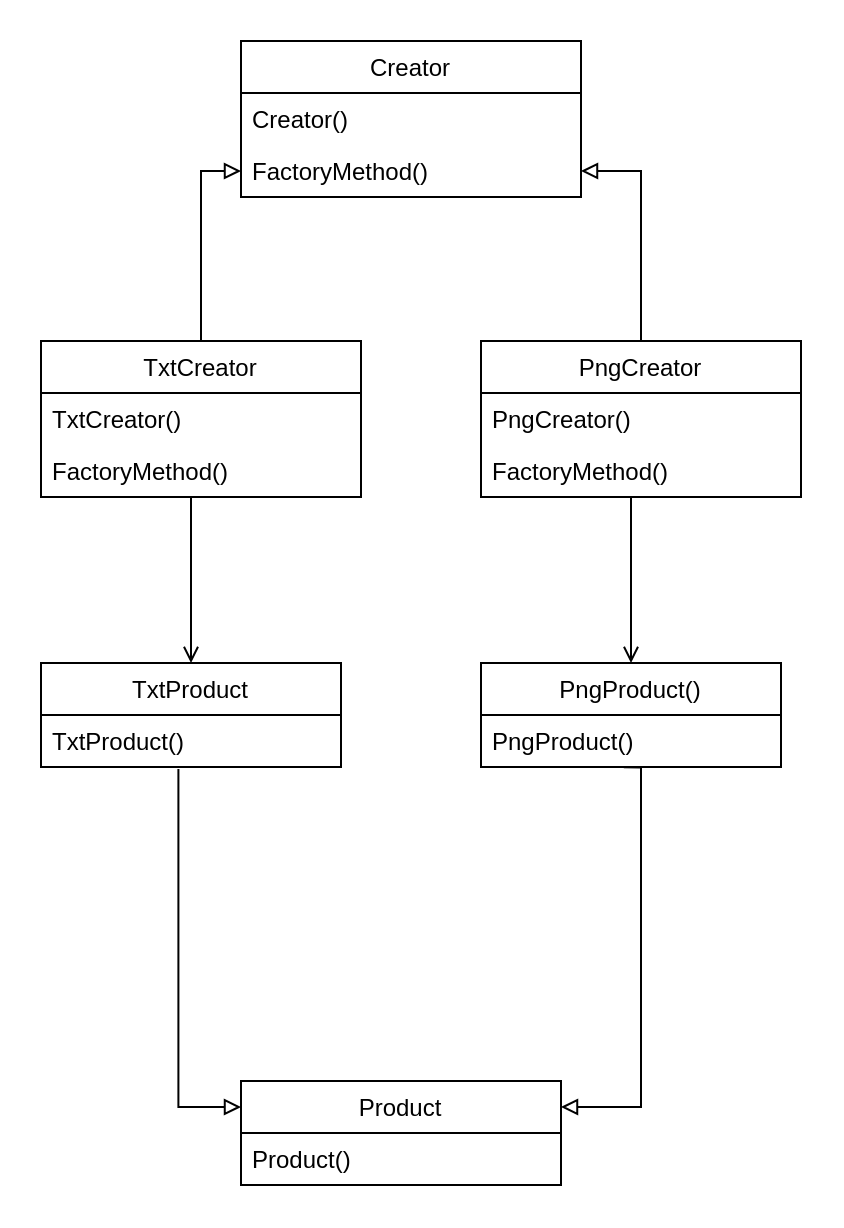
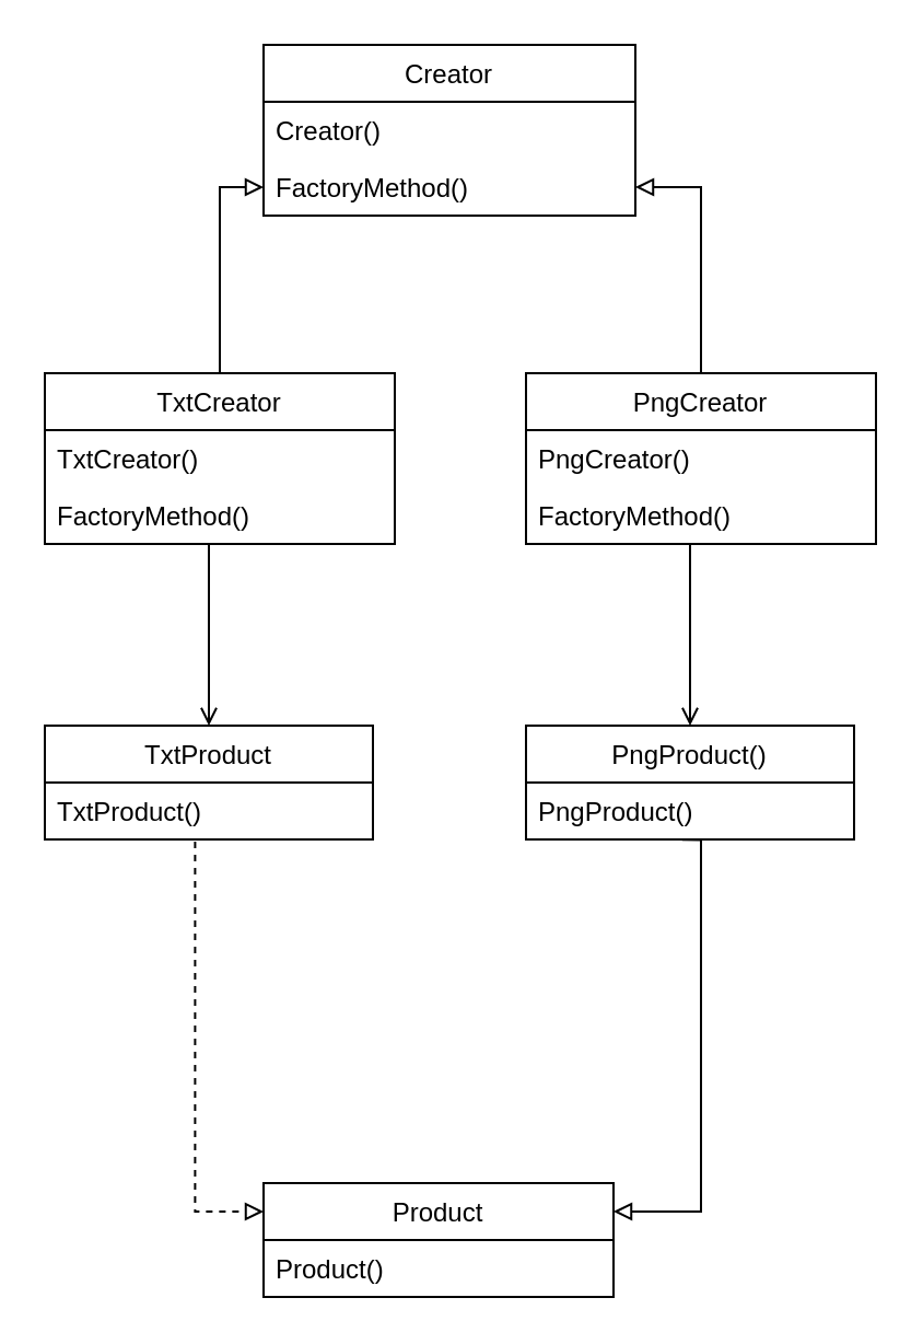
  <mxCell id="0" />
  <mxCell id="1" parent="0" />
  <mxCell id="2" style="edgeStyle=orthogonalEdgeStyle;rounded=0;orthogonalLoop=1;jettySize=auto;html=1;entryX=0;entryY=0.5;entryDx=0;entryDy=0;endArrow=block;endFill=0;" parent="1" source="3" target="20" edge="1"><mxGeometry relative="1" as="geometry"><mxPoint x="130" y="85" as="targetPoint" /></mxGeometry></mxCell>
  <mxCell id="3" value="TxtCreator" style="swimlane;fontStyle=0;childLayout=stackLayout;horizontal=1;startSize=26;fillColor=none;horizontalStack=0;resizeParent=1;resizeParentMax=0;resizeLast=0;collapsible=1;marginBottom=0;" parent="1" vertex="1"><mxGeometry x="20" y="170" width="160" height="78" as="geometry" /></mxCell>
  <mxCell id="4" value="TxtCreator()" style="text;strokeColor=none;fillColor=none;align=left;verticalAlign=top;spacingLeft=4;spacingRight=4;overflow=hidden;rotatable=0;points=[[0,0.5],[1,0.5]];portConstraint=eastwest;" parent="3" vertex="1"><mxGeometry y="26" width="160" height="26" as="geometry" /></mxCell>
  <mxCell id="5" value="FactoryMethod()" style="text;strokeColor=none;fillColor=none;align=left;verticalAlign=top;spacingLeft=4;spacingRight=4;overflow=hidden;rotatable=0;points=[[0,0.5],[1,0.5]];portConstraint=eastwest;" parent="3" vertex="1"><mxGeometry y="52" width="160" height="26" as="geometry" /></mxCell>
  <mxCell id="6" style="edgeStyle=orthogonalEdgeStyle;rounded=0;orthogonalLoop=1;jettySize=auto;html=1;endArrow=block;endFill=0;entryX=1;entryY=0.5;entryDx=0;entryDy=0;" parent="1" source="7" target="20" edge="1"><mxGeometry relative="1" as="geometry"><mxPoint x="270" y="110" as="targetPoint" /></mxGeometry></mxCell>
  <mxCell id="7" value="PngCreator" style="swimlane;fontStyle=0;childLayout=stackLayout;horizontal=1;startSize=26;fillColor=none;horizontalStack=0;resizeParent=1;resizeParentMax=0;resizeLast=0;collapsible=1;marginBottom=0;" parent="1" vertex="1"><mxGeometry x="240" y="170" width="160" height="78" as="geometry" /></mxCell>
  <mxCell id="8" value="PngCreator()" style="text;strokeColor=none;fillColor=none;align=left;verticalAlign=top;spacingLeft=4;spacingRight=4;overflow=hidden;rotatable=0;points=[[0,0.5],[1,0.5]];portConstraint=eastwest;" parent="7" vertex="1"><mxGeometry y="26" width="160" height="26" as="geometry" /></mxCell>
  <mxCell id="9" value="FactoryMethod()" style="text;strokeColor=none;fillColor=none;align=left;verticalAlign=top;spacingLeft=4;spacingRight=4;overflow=hidden;rotatable=0;points=[[0,0.5],[1,0.5]];portConstraint=eastwest;" parent="7" vertex="1"><mxGeometry y="52" width="160" height="26" as="geometry" /></mxCell>
  <mxCell id="10" value="TxtProduct" style="swimlane;fontStyle=0;childLayout=stackLayout;horizontal=1;startSize=26;fillColor=none;horizontalStack=0;resizeParent=1;resizeParentMax=0;resizeLast=0;collapsible=1;marginBottom=0;" parent="1" vertex="1"><mxGeometry x="20" y="331" width="150" height="52" as="geometry" /></mxCell>
  <mxCell id="11" value="TxtProduct()" style="text;strokeColor=none;fillColor=none;align=left;verticalAlign=top;spacingLeft=4;spacingRight=4;overflow=hidden;rotatable=0;points=[[0,0.5],[1,0.5]];portConstraint=eastwest;" parent="10" vertex="1"><mxGeometry y="26" width="150" height="26" as="geometry" /></mxCell>
  <mxCell id="12" value="PngProduct()" style="swimlane;fontStyle=0;childLayout=stackLayout;horizontal=1;startSize=26;fillColor=none;horizontalStack=0;resizeParent=1;resizeParentMax=0;resizeLast=0;collapsible=1;marginBottom=0;" parent="1" vertex="1"><mxGeometry x="240" y="331" width="150" height="52" as="geometry" /></mxCell>
  <mxCell id="13" value="PngProduct()" style="text;strokeColor=none;fillColor=none;align=left;verticalAlign=top;spacingLeft=4;spacingRight=4;overflow=hidden;rotatable=0;points=[[0,0.5],[1,0.5]];portConstraint=eastwest;" parent="12" vertex="1"><mxGeometry y="26" width="150" height="26" as="geometry" /></mxCell>
- <mxCell id="14" style="edgeStyle=orthogonalEdgeStyle;rounded=0;orthogonalLoop=1;jettySize=auto;html=1;endArrow=block;endFill=0;exitX=0.458;exitY=1.038;exitDx=0;exitDy=0;exitPerimeter=0;entryX=0;entryY=0.25;entryDx=0;entryDy=0;" parent="1" source="11" target="21" edge="1"><mxGeometry relative="1" as="geometry"><mxPoint x="90" y="435" as="sourcePoint" /><mxPoint x="100" y="555" as="targetPoint" /><Array as="points"><mxPoint x="89" y="553" /></Array></mxGeometry></mxCell>
+ <mxCell id="14" style="edgeStyle=orthogonalEdgeStyle;rounded=0;orthogonalLoop=1;jettySize=auto;html=1;endArrow=block;endFill=0;exitX=0.458;exitY=1.038;exitDx=0;exitDy=0;exitPerimeter=0;entryX=0;entryY=0.25;entryDx=0;entryDy=0;dashed=1;" parent="1" source="11" target="21" edge="1"><mxGeometry relative="1" as="geometry"><mxPoint x="90" y="435" as="sourcePoint" /><mxPoint x="100" y="555" as="targetPoint" /><Array as="points"><mxPoint x="89" y="553" /></Array></mxGeometry></mxCell>
  <mxCell id="15" style="edgeStyle=orthogonalEdgeStyle;rounded=0;orthogonalLoop=1;jettySize=auto;html=1;endArrow=block;endFill=0;exitX=0.476;exitY=1.006;exitDx=0;exitDy=0;exitPerimeter=0;entryX=1;entryY=0.25;entryDx=0;entryDy=0;" parent="1" source="13" target="21" edge="1"><mxGeometry relative="1" as="geometry"><mxPoint x="310" y="435" as="sourcePoint" /><mxPoint x="290" y="510" as="targetPoint" /><Array as="points"><mxPoint x="320" y="383" /><mxPoint x="320" y="553" /></Array></mxGeometry></mxCell>
  <mxCell id="16" style="edgeStyle=orthogonalEdgeStyle;rounded=0;orthogonalLoop=1;jettySize=auto;html=1;entryX=0.5;entryY=0;entryDx=0;entryDy=0;endArrow=open;endFill=0;" parent="1" source="5" target="10" edge="1"><mxGeometry relative="1" as="geometry"><mxPoint x="90" y="274" as="sourcePoint" /><Array as="points"><mxPoint x="95" y="310" /><mxPoint x="95" y="310" /></Array></mxGeometry></mxCell>
  <mxCell id="17" style="edgeStyle=orthogonalEdgeStyle;rounded=0;orthogonalLoop=1;jettySize=auto;html=1;entryX=0.5;entryY=0;entryDx=0;entryDy=0;endArrow=open;endFill=0;" parent="1" source="9" target="12" edge="1"><mxGeometry relative="1" as="geometry"><mxPoint x="310" y="274" as="sourcePoint" /><Array as="points"><mxPoint x="315" y="280" /><mxPoint x="315" y="280" /></Array></mxGeometry></mxCell>
  <mxCell id="18" value="Creator" style="swimlane;fontStyle=0;childLayout=stackLayout;horizontal=1;startSize=26;fillColor=none;horizontalStack=0;resizeParent=1;resizeParentMax=0;resizeLast=0;collapsible=1;marginBottom=0;" parent="1" vertex="1"><mxGeometry x="120" y="20" width="170" height="78" as="geometry" /></mxCell>
  <mxCell id="19" value="Creator()" style="text;strokeColor=none;fillColor=none;align=left;verticalAlign=top;spacingLeft=4;spacingRight=4;overflow=hidden;rotatable=0;points=[[0,0.5],[1,0.5]];portConstraint=eastwest;" parent="18" vertex="1"><mxGeometry y="26" width="170" height="26" as="geometry" /></mxCell>
  <mxCell id="20" value="FactoryMethod()" style="text;strokeColor=none;fillColor=none;align=left;verticalAlign=top;spacingLeft=4;spacingRight=4;overflow=hidden;rotatable=0;points=[[0,0.5],[1,0.5]];portConstraint=eastwest;" parent="18" vertex="1"><mxGeometry y="52" width="170" height="26" as="geometry" /></mxCell>
  <mxCell id="21" value="Product" style="swimlane;fontStyle=0;childLayout=stackLayout;horizontal=1;startSize=26;fillColor=none;horizontalStack=0;resizeParent=1;resizeParentMax=0;resizeLast=0;collapsible=1;marginBottom=0;" parent="1" vertex="1"><mxGeometry x="120" y="540" width="160" height="52" as="geometry" /></mxCell>
  <mxCell id="22" value="Product()" style="text;strokeColor=none;fillColor=none;align=left;verticalAlign=top;spacingLeft=4;spacingRight=4;overflow=hidden;rotatable=0;points=[[0,0.5],[1,0.5]];portConstraint=eastwest;" parent="21" vertex="1"><mxGeometry y="26" width="160" height="26" as="geometry" /></mxCell>
